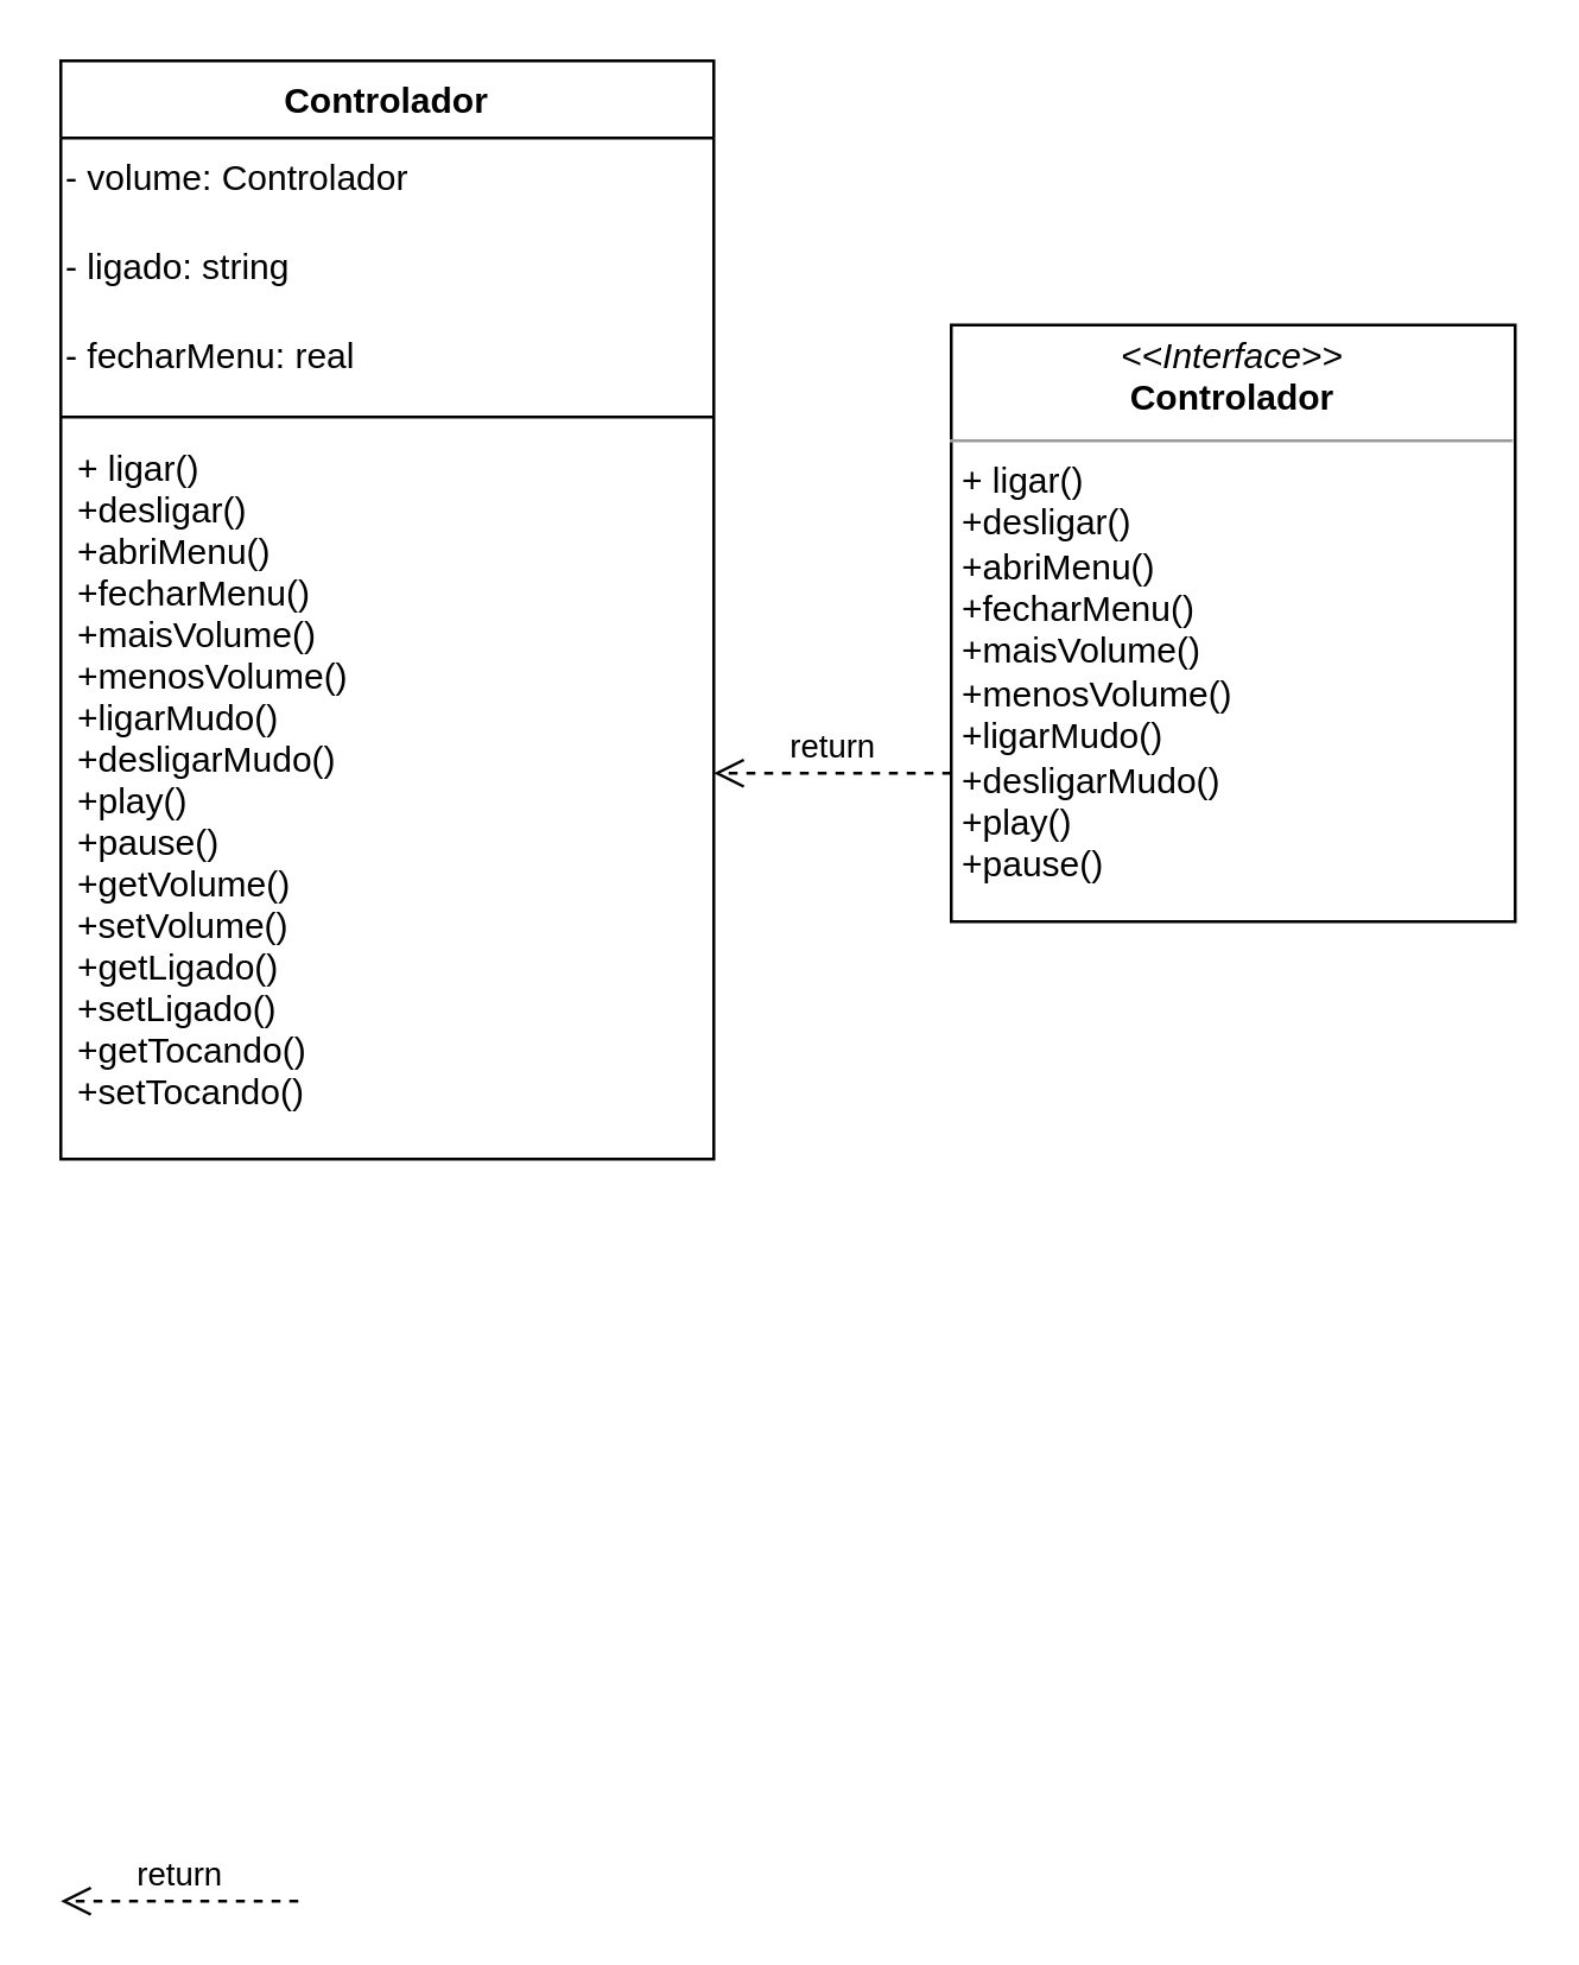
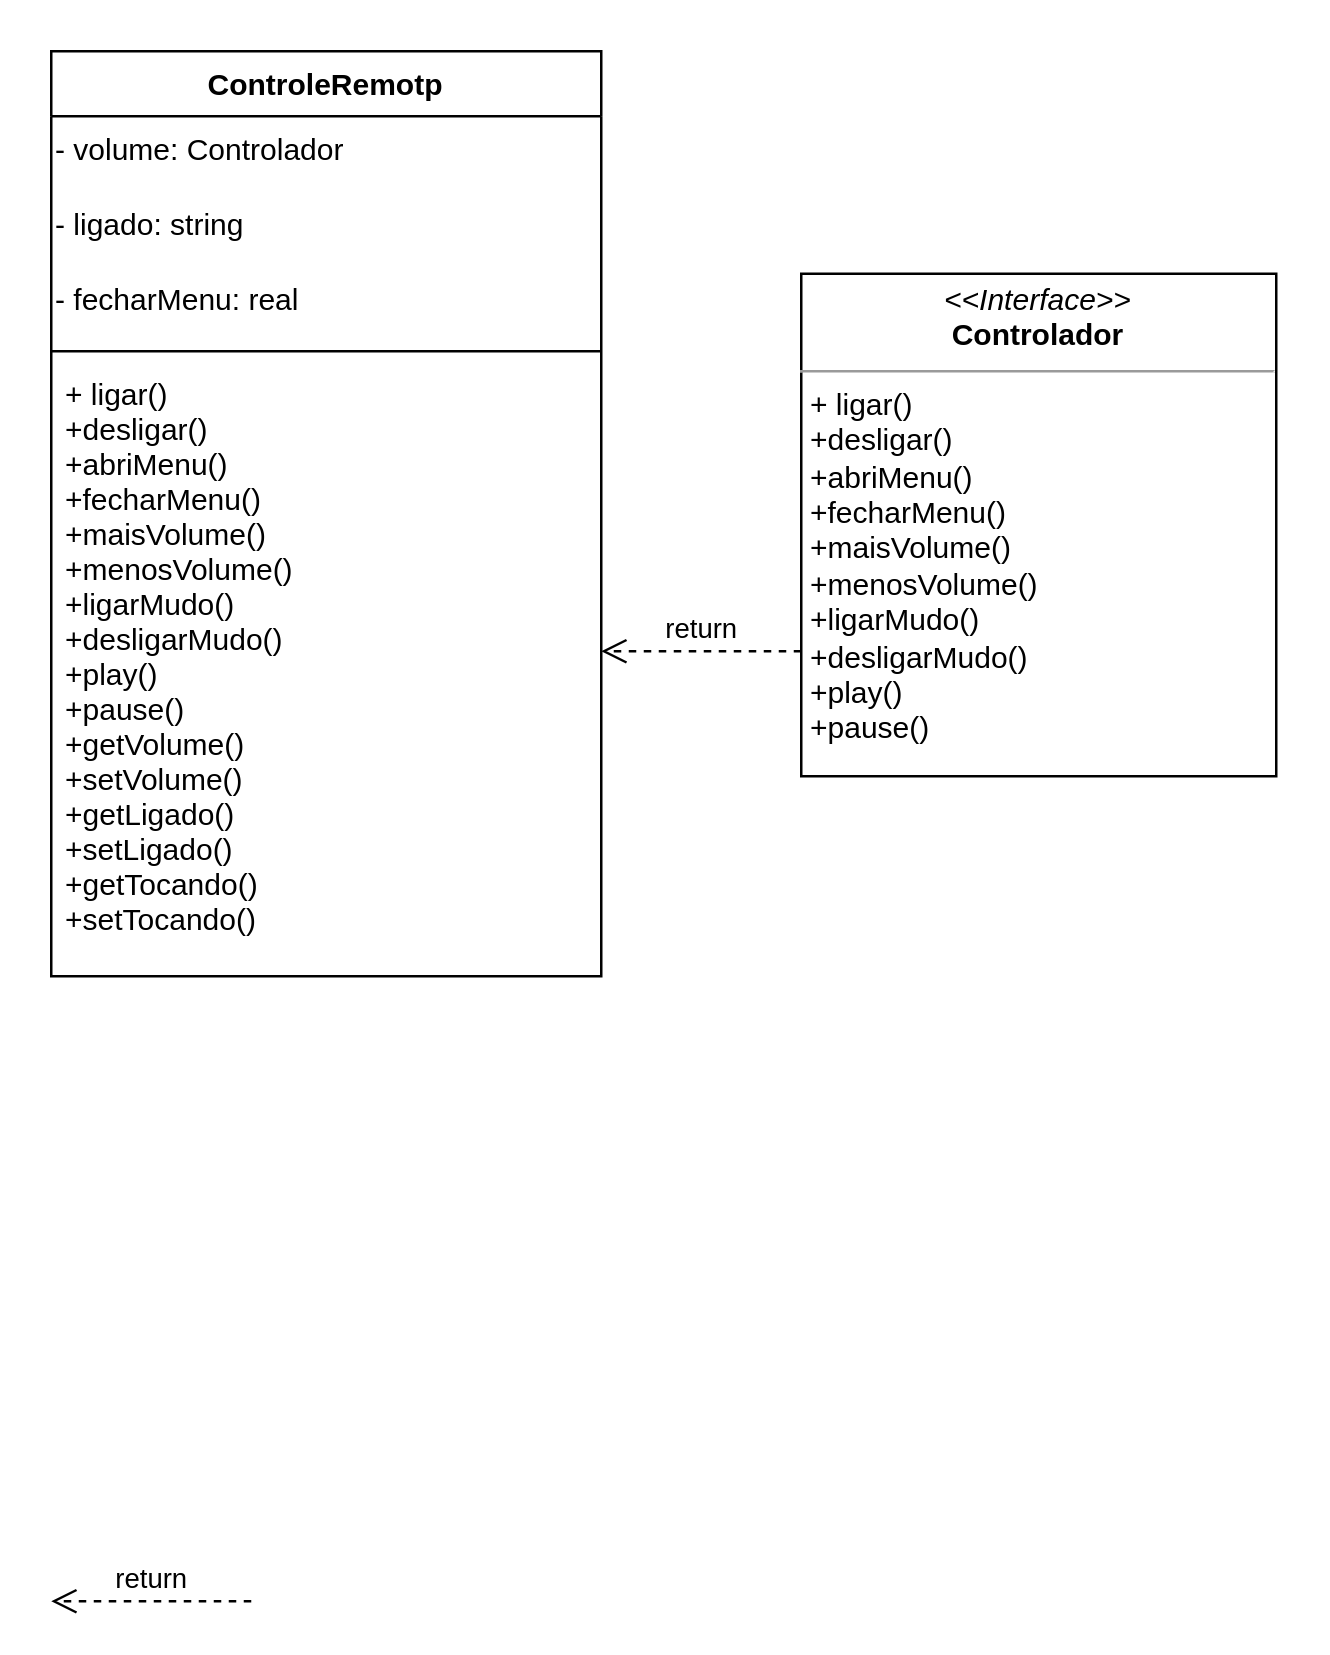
  <mxCell id="0" />
  <mxCell id="1" parent="0" />
- <mxCell id="2" value="Controlador" style="swimlane;fontStyle=1;align=center;verticalAlign=top;childLayout=stackLayout;horizontal=1;startSize=26;horizontalStack=0;resizeParent=1;resizeParentMax=0;resizeLast=0;collapsible=1;marginBottom=0;" vertex="1" parent="1"><mxGeometry x="20" y="20" width="220" height="370" as="geometry" /></mxCell>
+ <mxCell id="2" value="ControleRemotp" style="swimlane;fontStyle=1;align=center;verticalAlign=top;childLayout=stackLayout;horizontal=1;startSize=26;horizontalStack=0;resizeParent=1;resizeParentMax=0;resizeLast=0;collapsible=1;marginBottom=0;" vertex="1" parent="1"><mxGeometry x="20" y="20" width="220" height="370" as="geometry" /></mxCell>
  <mxCell id="3" value="- volume: Controlador" style="text;html=1;" vertex="1" parent="2"><mxGeometry y="26" width="220" height="30" as="geometry" /></mxCell>
  <mxCell id="4" value="- ligado: string" style="text;html=1;" vertex="1" parent="2"><mxGeometry y="56" width="220" height="30" as="geometry" /></mxCell>
  <mxCell id="5" value="- fecharMenu: real" style="text;html=1;" vertex="1" parent="2"><mxGeometry y="86" width="220" height="30" as="geometry" /></mxCell>
  <mxCell id="6" value="" style="line;strokeWidth=1;fillColor=none;align=left;verticalAlign=middle;spacingTop=-1;spacingLeft=3;spacingRight=3;rotatable=0;labelPosition=right;points=[];portConstraint=eastwest;" vertex="1" parent="2"><mxGeometry y="116" width="220" height="8" as="geometry" /></mxCell>
  <mxCell id="7" value="+ ligar()&#10;+desligar()&#10;+abriMenu()&#10;+fecharMenu()&#10;+maisVolume()&#10;+menosVolume()&#10;+ligarMudo()&#10;+desligarMudo()&#10;+play()&#10;+pause()&#10;+getVolume()&#10;+setVolume()&#10;+getLigado()&#10;+setLigado()&#10;+getTocando()&#10;+setTocando()" style="text;strokeColor=none;fillColor=none;align=left;verticalAlign=top;spacingLeft=4;spacingRight=4;overflow=hidden;rotatable=0;points=[[0,0.5],[1,0.5]];portConstraint=eastwest;" vertex="1" parent="2"><mxGeometry y="124" width="220" height="246" as="geometry" /></mxCell>
  <mxCell id="8" value="&lt;p style=&quot;margin: 0px ; margin-top: 4px ; text-align: center&quot;&gt;&lt;i&gt;&amp;lt;&amp;lt;Interface&amp;gt;&amp;gt;&lt;/i&gt;&lt;br&gt;&lt;b&gt;Controlador&lt;/b&gt;&lt;/p&gt;&lt;hr size=&quot;1&quot;&gt;&lt;p style=&quot;margin: 0px ; margin-left: 4px&quot;&gt;+ ligar()&lt;/p&gt;&lt;p style=&quot;margin: 0px ; margin-left: 4px&quot;&gt;+desligar()&lt;/p&gt;&lt;p style=&quot;margin: 0px ; margin-left: 4px&quot;&gt;+abriMenu()&lt;/p&gt;&lt;p style=&quot;margin: 0px ; margin-left: 4px&quot;&gt;+fecharMenu()&lt;/p&gt;&lt;p style=&quot;margin: 0px ; margin-left: 4px&quot;&gt;+maisVolume()&lt;/p&gt;&lt;p style=&quot;margin: 0px ; margin-left: 4px&quot;&gt;+menosVolume()&lt;/p&gt;&lt;p style=&quot;margin: 0px ; margin-left: 4px&quot;&gt;+ligarMudo()&lt;/p&gt;&lt;p style=&quot;margin: 0px ; margin-left: 4px&quot;&gt;+desligarMudo()&lt;/p&gt;&lt;p style=&quot;margin: 0px ; margin-left: 4px&quot;&gt;+play()&lt;/p&gt;&lt;p style=&quot;margin: 0px ; margin-left: 4px&quot;&gt;+pause()&lt;/p&gt;" style="verticalAlign=top;align=left;overflow=fill;fontSize=12;fontFamily=Helvetica;html=1;" vertex="1" parent="1"><mxGeometry x="320" y="109" width="190" height="201" as="geometry" /></mxCell>
  <mxCell id="9" value="return" style="html=1;verticalAlign=bottom;endArrow=open;dashed=1;endSize=8;shadow=0;" edge="1" parent="1"><mxGeometry relative="1" as="geometry"><mxPoint x="100" y="640" as="sourcePoint" /><mxPoint x="20" y="640" as="targetPoint" /></mxGeometry></mxCell>
  <mxCell id="10" value="return" style="html=1;verticalAlign=bottom;endArrow=open;dashed=1;endSize=8;shadow=0;" edge="1" parent="1"><mxGeometry relative="1" as="geometry"><mxPoint x="320" y="260" as="sourcePoint" /><mxPoint x="240" y="260" as="targetPoint" /></mxGeometry></mxCell>
